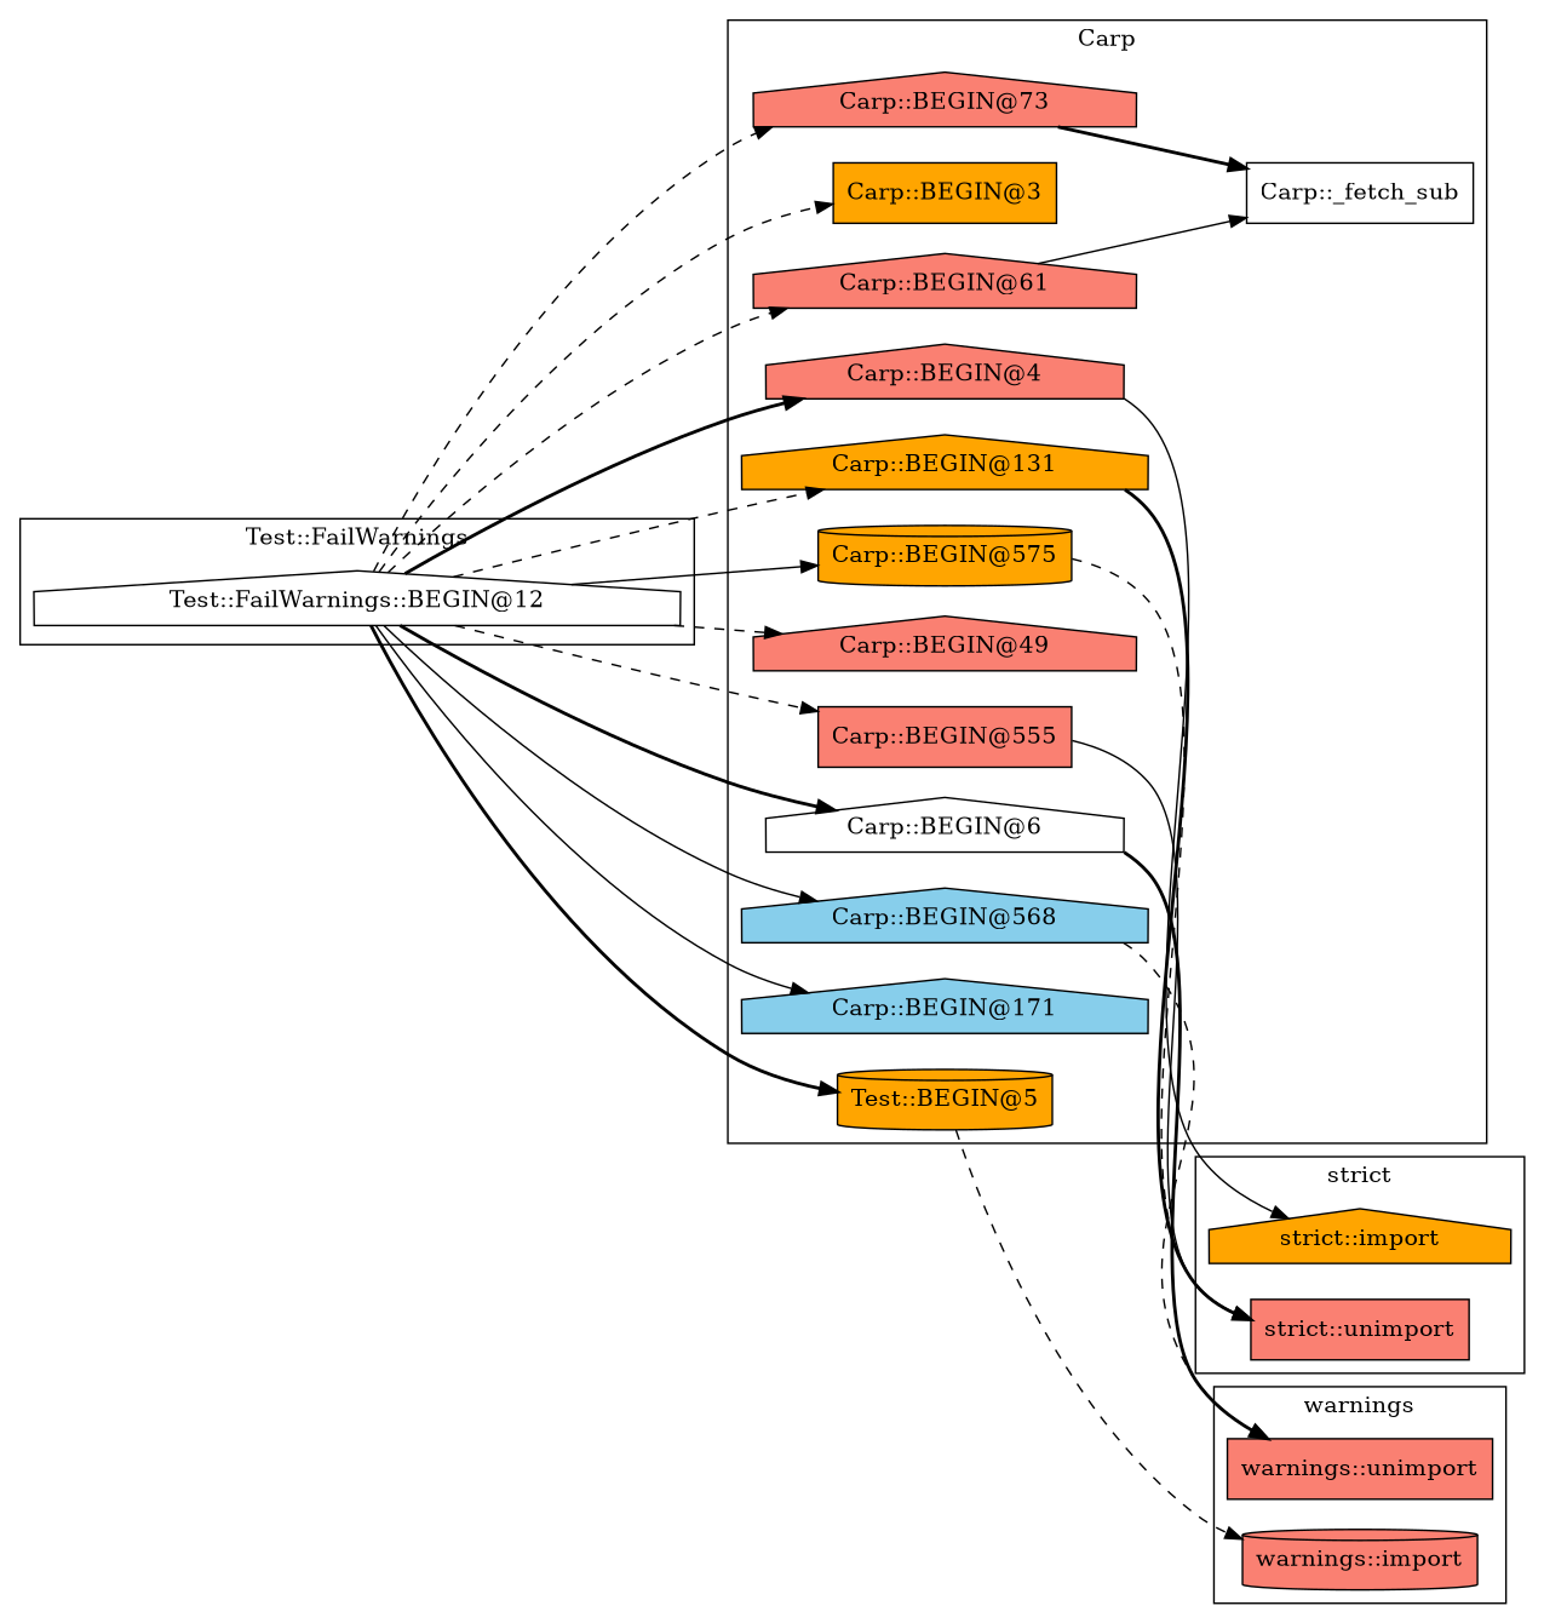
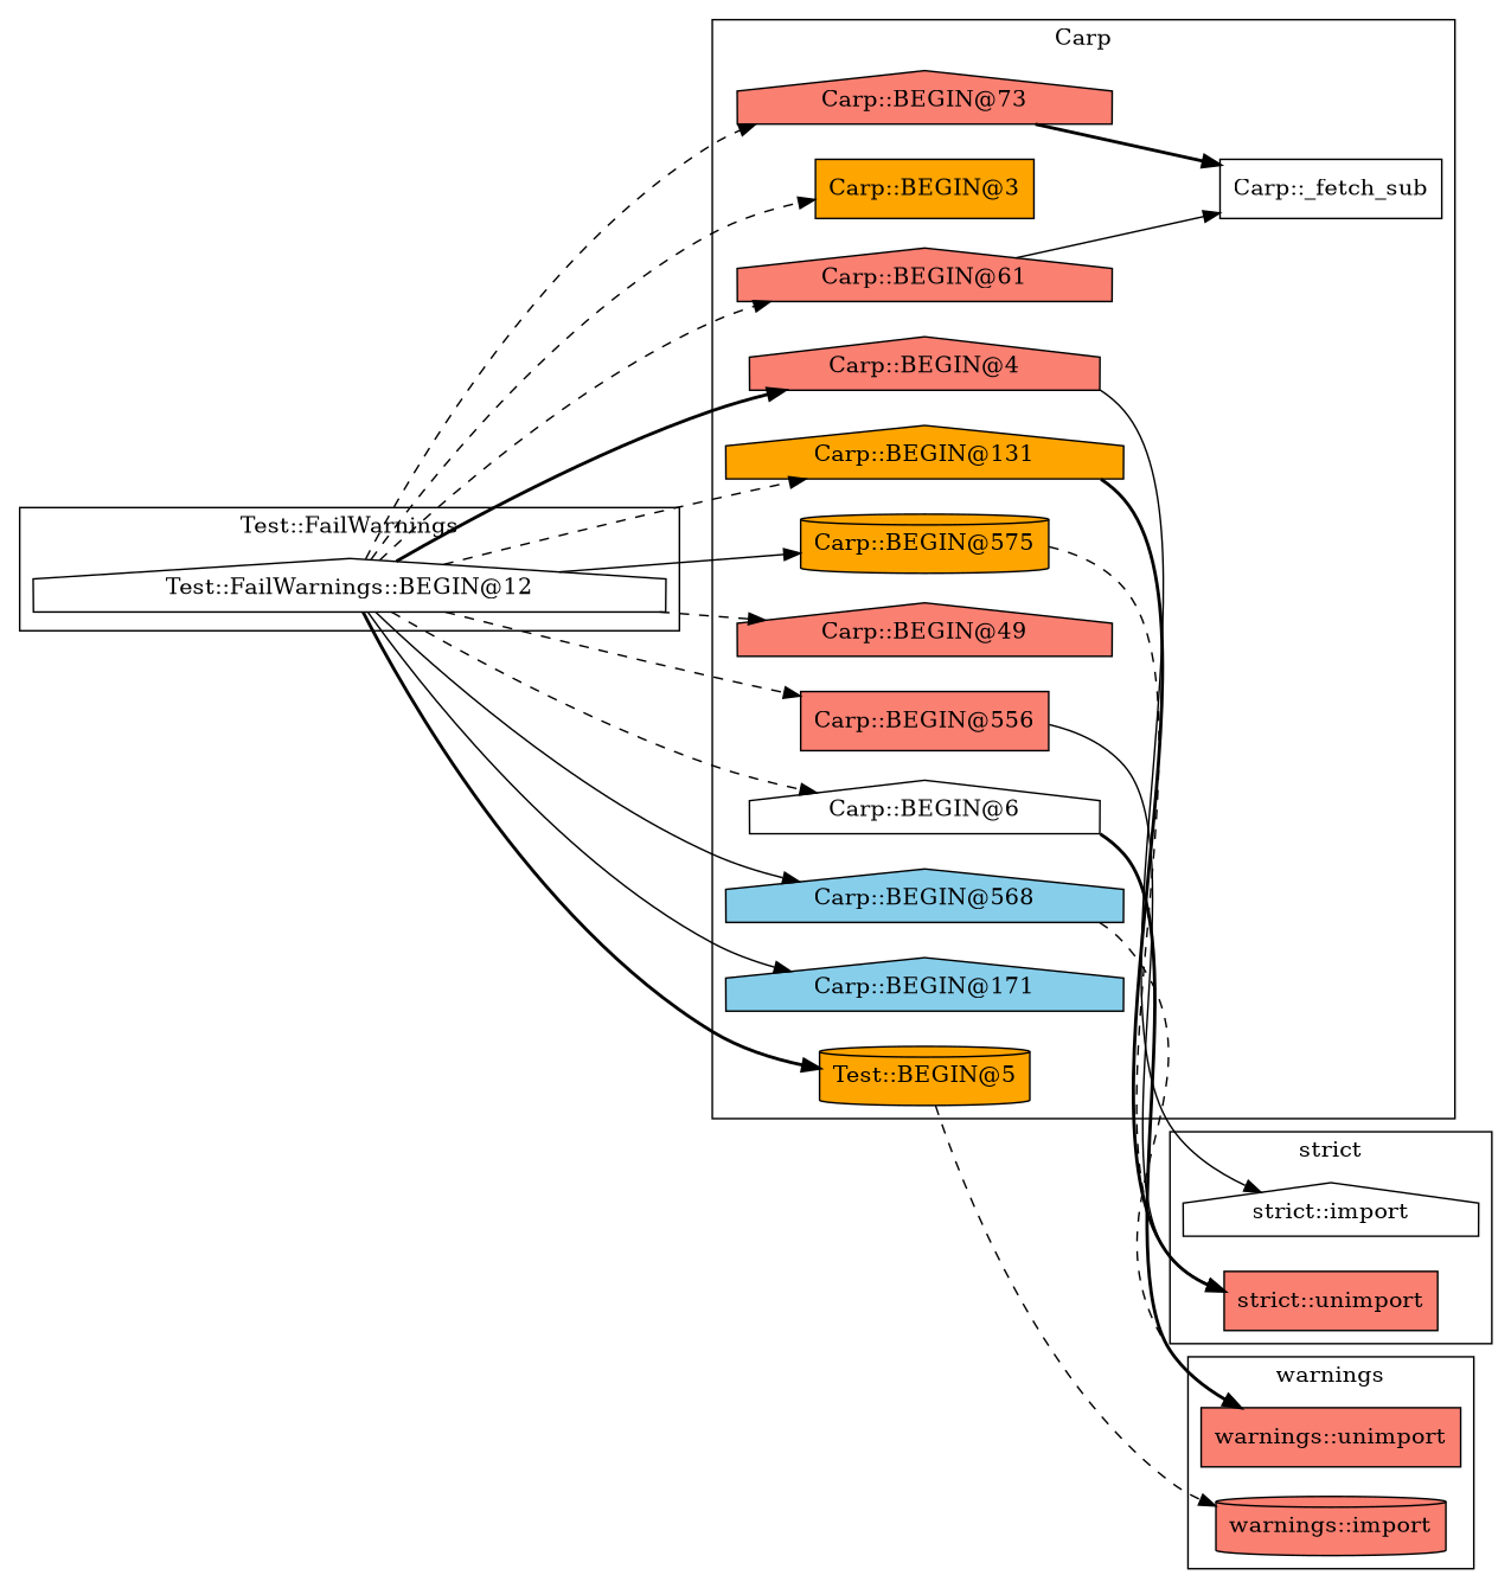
  digraph {
    rankdir=LR
    node [fillcolor=salmon shape=house style=filled]
    edge [style=dashed]
    "Carp::BEGIN@575" [fillcolor=orange shape=cylinder]
    "Carp::BEGIN@3" [fillcolor=orange shape=box]
    "Carp::BEGIN@6" [fillcolor=white]
    "Carp::_fetch_sub" [fillcolor=white shape=box]
-   "Carp::BEGIN@555" [shape=box]
+   "Carp::BEGIN@555" [shape=box label="Carp::BEGIN@556"]
    "Carp::BEGIN@4"
    "Carp::BEGIN@568" [fillcolor=skyblue]
    "Carp::BEGIN@49"
    n9 [fillcolor=orange label="Test::BEGIN@5" shape=cylinder]
    "Carp::BEGIN@131" [fillcolor=orange]
    "Carp::BEGIN@73"
    "Carp::BEGIN@171" [fillcolor=skyblue]
    "Carp::BEGIN@61"
    "warnings::unimport" [shape=box]
    "warnings::import" [shape=cylinder]
    "strict::unimport" [shape=box]
-   "strict::import" [fillcolor=orange]
+   "strict::import" [fillcolor=white]
    "Test::FailWarnings::BEGIN@12" [fillcolor=white]
    subgraph cluster_1 {
      label=Carp
      "Carp::BEGIN@575"
      "Carp::BEGIN@3"
      "Carp::BEGIN@6"
      "Carp::_fetch_sub"
      "Carp::BEGIN@555"
      "Carp::BEGIN@4"
      "Carp::BEGIN@568"
      "Carp::BEGIN@49"
      n9
      "Carp::BEGIN@131"
      "Carp::BEGIN@73"
      "Carp::BEGIN@171"
      "Carp::BEGIN@61"
    }
    subgraph cluster_2 {
      label=warnings
      "warnings::unimport"
      "warnings::import"
    }
    subgraph cluster_3 {
      label="strict"
      "strict::unimport"
      "strict::import"
    }
    subgraph cluster_4 {
      label="Test::FailWarnings"
      "Test::FailWarnings::BEGIN@12"
    }
    "Carp::BEGIN@575" -> "strict::unimport"
    "Carp::BEGIN@6" -> "warnings::unimport" [style=bold]
    "Carp::BEGIN@555" -> "strict::unimport" [style=solid]
    "Carp::BEGIN@4" -> "strict::import" [style=solid]
    "Carp::BEGIN@568" -> "warnings::unimport"
    n9 -> "warnings::import"
    "Carp::BEGIN@131" -> "strict::unimport" [style=bold]
    "Carp::BEGIN@73" -> "Carp::_fetch_sub" [style=bold]
    "Carp::BEGIN@61" -> "Carp::_fetch_sub" [style=solid]
    "Test::FailWarnings::BEGIN@12" -> "Carp::BEGIN@575" [style=solid]
    "Test::FailWarnings::BEGIN@12" -> "Carp::BEGIN@3"
-   "Test::FailWarnings::BEGIN@12" -> "Carp::BEGIN@6" [style=bold]
+   "Test::FailWarnings::BEGIN@12" -> "Carp::BEGIN@6"
    "Test::FailWarnings::BEGIN@12" -> "Carp::BEGIN@555"
    "Test::FailWarnings::BEGIN@12" -> "Carp::BEGIN@4" [style=bold]
    "Test::FailWarnings::BEGIN@12" -> "Carp::BEGIN@568" [style=solid]
    "Test::FailWarnings::BEGIN@12" -> "Carp::BEGIN@49"
    "Test::FailWarnings::BEGIN@12" -> n9 [style=bold]
    "Test::FailWarnings::BEGIN@12" -> "Carp::BEGIN@131"
    "Test::FailWarnings::BEGIN@12" -> "Carp::BEGIN@73"
    "Test::FailWarnings::BEGIN@12" -> "Carp::BEGIN@171" [style=solid]
    "Test::FailWarnings::BEGIN@12" -> "Carp::BEGIN@61"
  }
